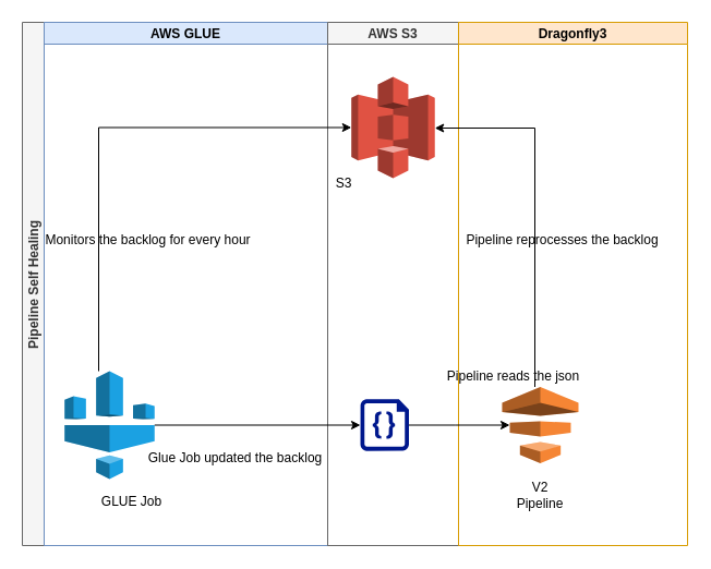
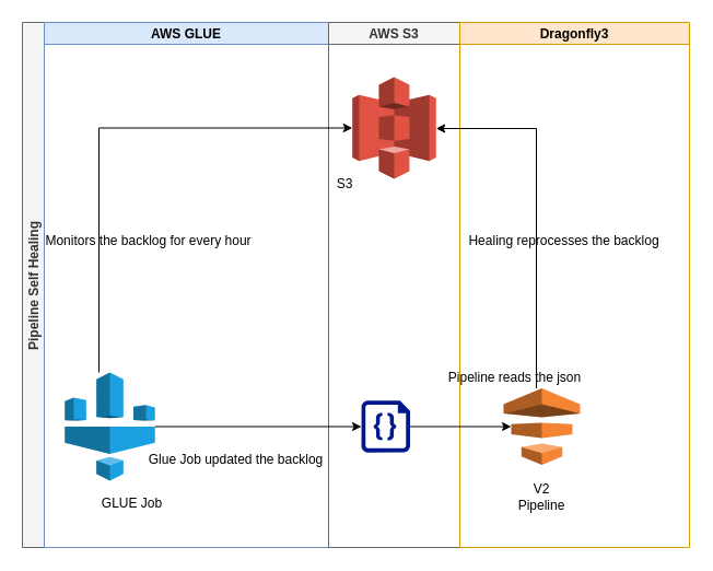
  <mxCell id="0" />
  <mxCell id="1" parent="0" />
  <mxCell id="2" value="S3" style="text;html=1;strokeColor=none;fillColor=none;align=center;verticalAlign=middle;whiteSpace=wrap;rounded=0;" vertex="1" parent="1"><mxGeometry x="285" y="153" width="60" height="30" as="geometry" /></mxCell>
  <mxCell id="3" value="Pipeline Self Healing" style="swimlane;childLayout=stackLayout;resizeParent=1;resizeParentMax=0;startSize=20;horizontal=0;horizontalStack=1;fillColor=#f5f5f5;fontColor=#333333;strokeColor=#666666;" vertex="1" parent="1"><mxGeometry x="20" y="20" width="400" height="480" as="geometry"><mxRectangle x="130" y="70" width="30" height="50" as="alternateBounds" /></mxGeometry></mxCell>
  <mxCell id="4" value="AWS GLUE" style="swimlane;startSize=20;fillColor=#dae8fc;strokeColor=#6c8ebf;" vertex="1" parent="3"><mxGeometry x="20" width="260" height="480" as="geometry" /></mxCell>
  <mxCell id="5" value="" style="outlineConnect=0;dashed=0;verticalLabelPosition=bottom;verticalAlign=top;align=center;html=1;shape=mxgraph.aws3.glue;fillColor=#1ba1e2;strokeColor=#006EAF;fontColor=#ffffff;" vertex="1" parent="4"><mxGeometry x="18.75" y="320" width="82.5" height="99" as="geometry" /></mxCell>
  <mxCell id="6" value="Monitors the backlog for every hour" style="text;html=1;align=center;verticalAlign=middle;resizable=0;points=[];autosize=1;strokeColor=none;fillColor=none;" vertex="1" parent="4"><mxGeometry x="-5" y="190" width="200" height="20" as="geometry" /></mxCell>
  <mxCell id="7" value="Glue Job updated the backlog" style="text;html=1;align=center;verticalAlign=middle;resizable=0;points=[];autosize=1;strokeColor=none;fillColor=none;" vertex="1" parent="4"><mxGeometry x="90" y="390" width="170" height="20" as="geometry" /></mxCell>
  <mxCell id="8" value="GLUE Job" style="text;html=1;align=center;verticalAlign=middle;resizable=0;points=[];autosize=1;strokeColor=none;fillColor=none;" vertex="1" parent="4"><mxGeometry x="45" y="430" width="70" height="20" as="geometry" /></mxCell>
  <mxCell id="9" value="AWS S3" style="swimlane;startSize=20;fillColor=#f5f5f5;fontColor=#333333;strokeColor=#666666;" vertex="1" parent="3"><mxGeometry x="280" width="120" height="480" as="geometry" /></mxCell>
  <mxCell id="10" value="" style="outlineConnect=0;dashed=0;verticalLabelPosition=bottom;verticalAlign=top;align=center;html=1;shape=mxgraph.aws3.s3;fillColor=#E05243;gradientColor=none;" vertex="1" parent="9"><mxGeometry x="21.75" y="50" width="76.5" height="93" as="geometry" /></mxCell>
  <mxCell id="11" value="" style="sketch=0;aspect=fixed;pointerEvents=1;shadow=0;dashed=0;html=1;strokeColor=none;labelPosition=center;verticalLabelPosition=bottom;verticalAlign=top;align=center;fillColor=#00188D;shape=mxgraph.azure.code_file" vertex="1" parent="9"><mxGeometry x="30" y="345.83" width="44.5" height="47.34" as="geometry" /></mxCell>
  <mxCell id="12" style="edgeStyle=orthogonalEdgeStyle;rounded=0;orthogonalLoop=1;jettySize=auto;html=1;entryX=0;entryY=0.5;entryDx=0;entryDy=0;entryPerimeter=0;endArrow=classic;endFill=1;" edge="1" parent="3" source="5" target="11"><mxGeometry relative="1" as="geometry" /></mxCell>
  <mxCell id="13" style="edgeStyle=orthogonalEdgeStyle;rounded=0;orthogonalLoop=1;jettySize=auto;html=1;entryX=0;entryY=0.5;entryDx=0;entryDy=0;entryPerimeter=0;endArrow=classic;endFill=1;" edge="1" parent="3" source="5" target="10"><mxGeometry relative="1" as="geometry"><Array as="points"><mxPoint x="70" y="97" /></Array></mxGeometry></mxCell>
  <mxCell id="14" value="Dragonfly3" style="swimlane;startSize=20;fillColor=#ffe6cc;strokeColor=#d79b00;" vertex="1" parent="1"><mxGeometry x="420" y="20" width="210" height="480" as="geometry" /></mxCell>
  <mxCell id="15" value="" style="outlineConnect=0;dashed=0;verticalLabelPosition=bottom;verticalAlign=top;align=center;html=1;shape=mxgraph.aws3.data_pipeline;fillColor=#F58534;gradientColor=none;" vertex="1" parent="14"><mxGeometry x="40" y="334.5" width="70" height="70" as="geometry" /></mxCell>
  <mxCell id="16" value="V2 Pipeline" style="text;html=1;strokeColor=none;fillColor=none;align=center;verticalAlign=middle;whiteSpace=wrap;rounded=0;" vertex="1" parent="14"><mxGeometry x="45" y="419" width="60" height="30" as="geometry" /></mxCell>
  <mxCell id="17" value="Pipeline reads the json" style="text;html=1;align=center;verticalAlign=middle;resizable=0;points=[];autosize=1;strokeColor=none;fillColor=none;" vertex="1" parent="14"><mxGeometry x="-20" y="314.5" width="140" height="20" as="geometry" /></mxCell>
- <mxCell id="18" value="Pipeline reprocesses the backlog&lt;br&gt;" style="text;html=1;align=center;verticalAlign=middle;resizable=0;points=[];autosize=1;strokeColor=none;fillColor=none;" vertex="1" parent="14"><mxGeometry y="190" width="190" height="20" as="geometry" /></mxCell>
+ <mxCell id="18" value="Healing reprocesses the backlog&lt;br&gt;" style="text;html=1;align=center;verticalAlign=middle;resizable=0;points=[];autosize=1;strokeColor=none;fillColor=none;" vertex="1" parent="14"><mxGeometry y="190" width="190" height="20" as="geometry" /></mxCell>
  <mxCell id="19" style="edgeStyle=orthogonalEdgeStyle;rounded=0;orthogonalLoop=1;jettySize=auto;html=1;entryX=0.1;entryY=0.5;entryDx=0;entryDy=0;entryPerimeter=0;endArrow=classic;endFill=1;" edge="1" parent="1" source="11" target="15"><mxGeometry relative="1" as="geometry" /></mxCell>
  <mxCell id="20" style="edgeStyle=orthogonalEdgeStyle;rounded=0;orthogonalLoop=1;jettySize=auto;html=1;endArrow=classic;endFill=1;" edge="1" parent="1" source="15" target="10"><mxGeometry relative="1" as="geometry"><Array as="points"><mxPoint x="490" y="117" /></Array></mxGeometry></mxCell>
